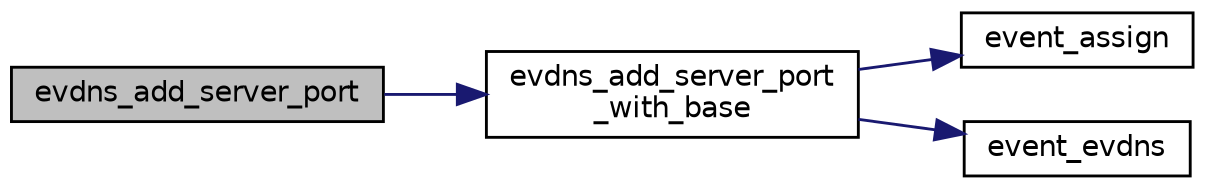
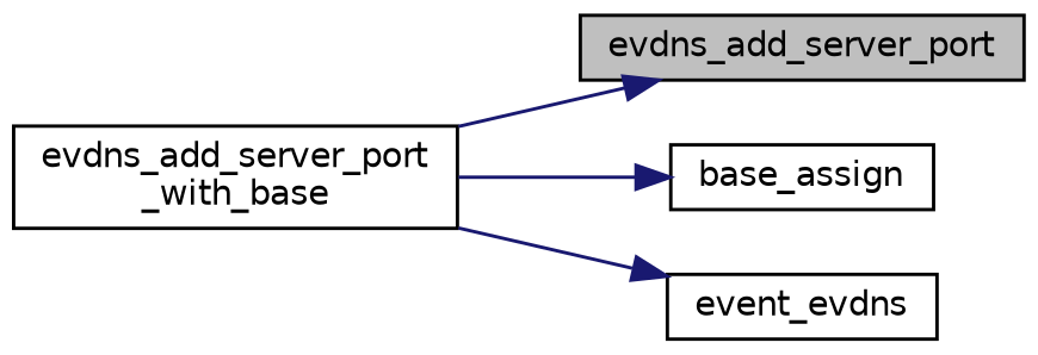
  digraph {
    rankdir=LR
    node [color=black fillcolor=white fontname=Helvetica fontsize=10 shape=record style=filled]
    edge [color=midnightblue fontname=Helvetica fontsize=10 labelfontname=Helvetica labelfontsize=10 style=solid]
    n1 [fillcolor=grey75 fontcolor=black height=0.2 label=evdns_add_server_port width=0.4]
    n2 [height=0.2 label="evdns_add_server_port\l_with_base" width=0.4]
-   n3 [height=0.2 label=event_assign width=0.4]
+   n3 [height=0.2 label=base_assign width=0.4]
    n4 [height=0.2 label=event_evdns width=0.4]
-   n1 -> n2
+   n2 -> n1
    n2 -> n3
    n2 -> n4
  }
